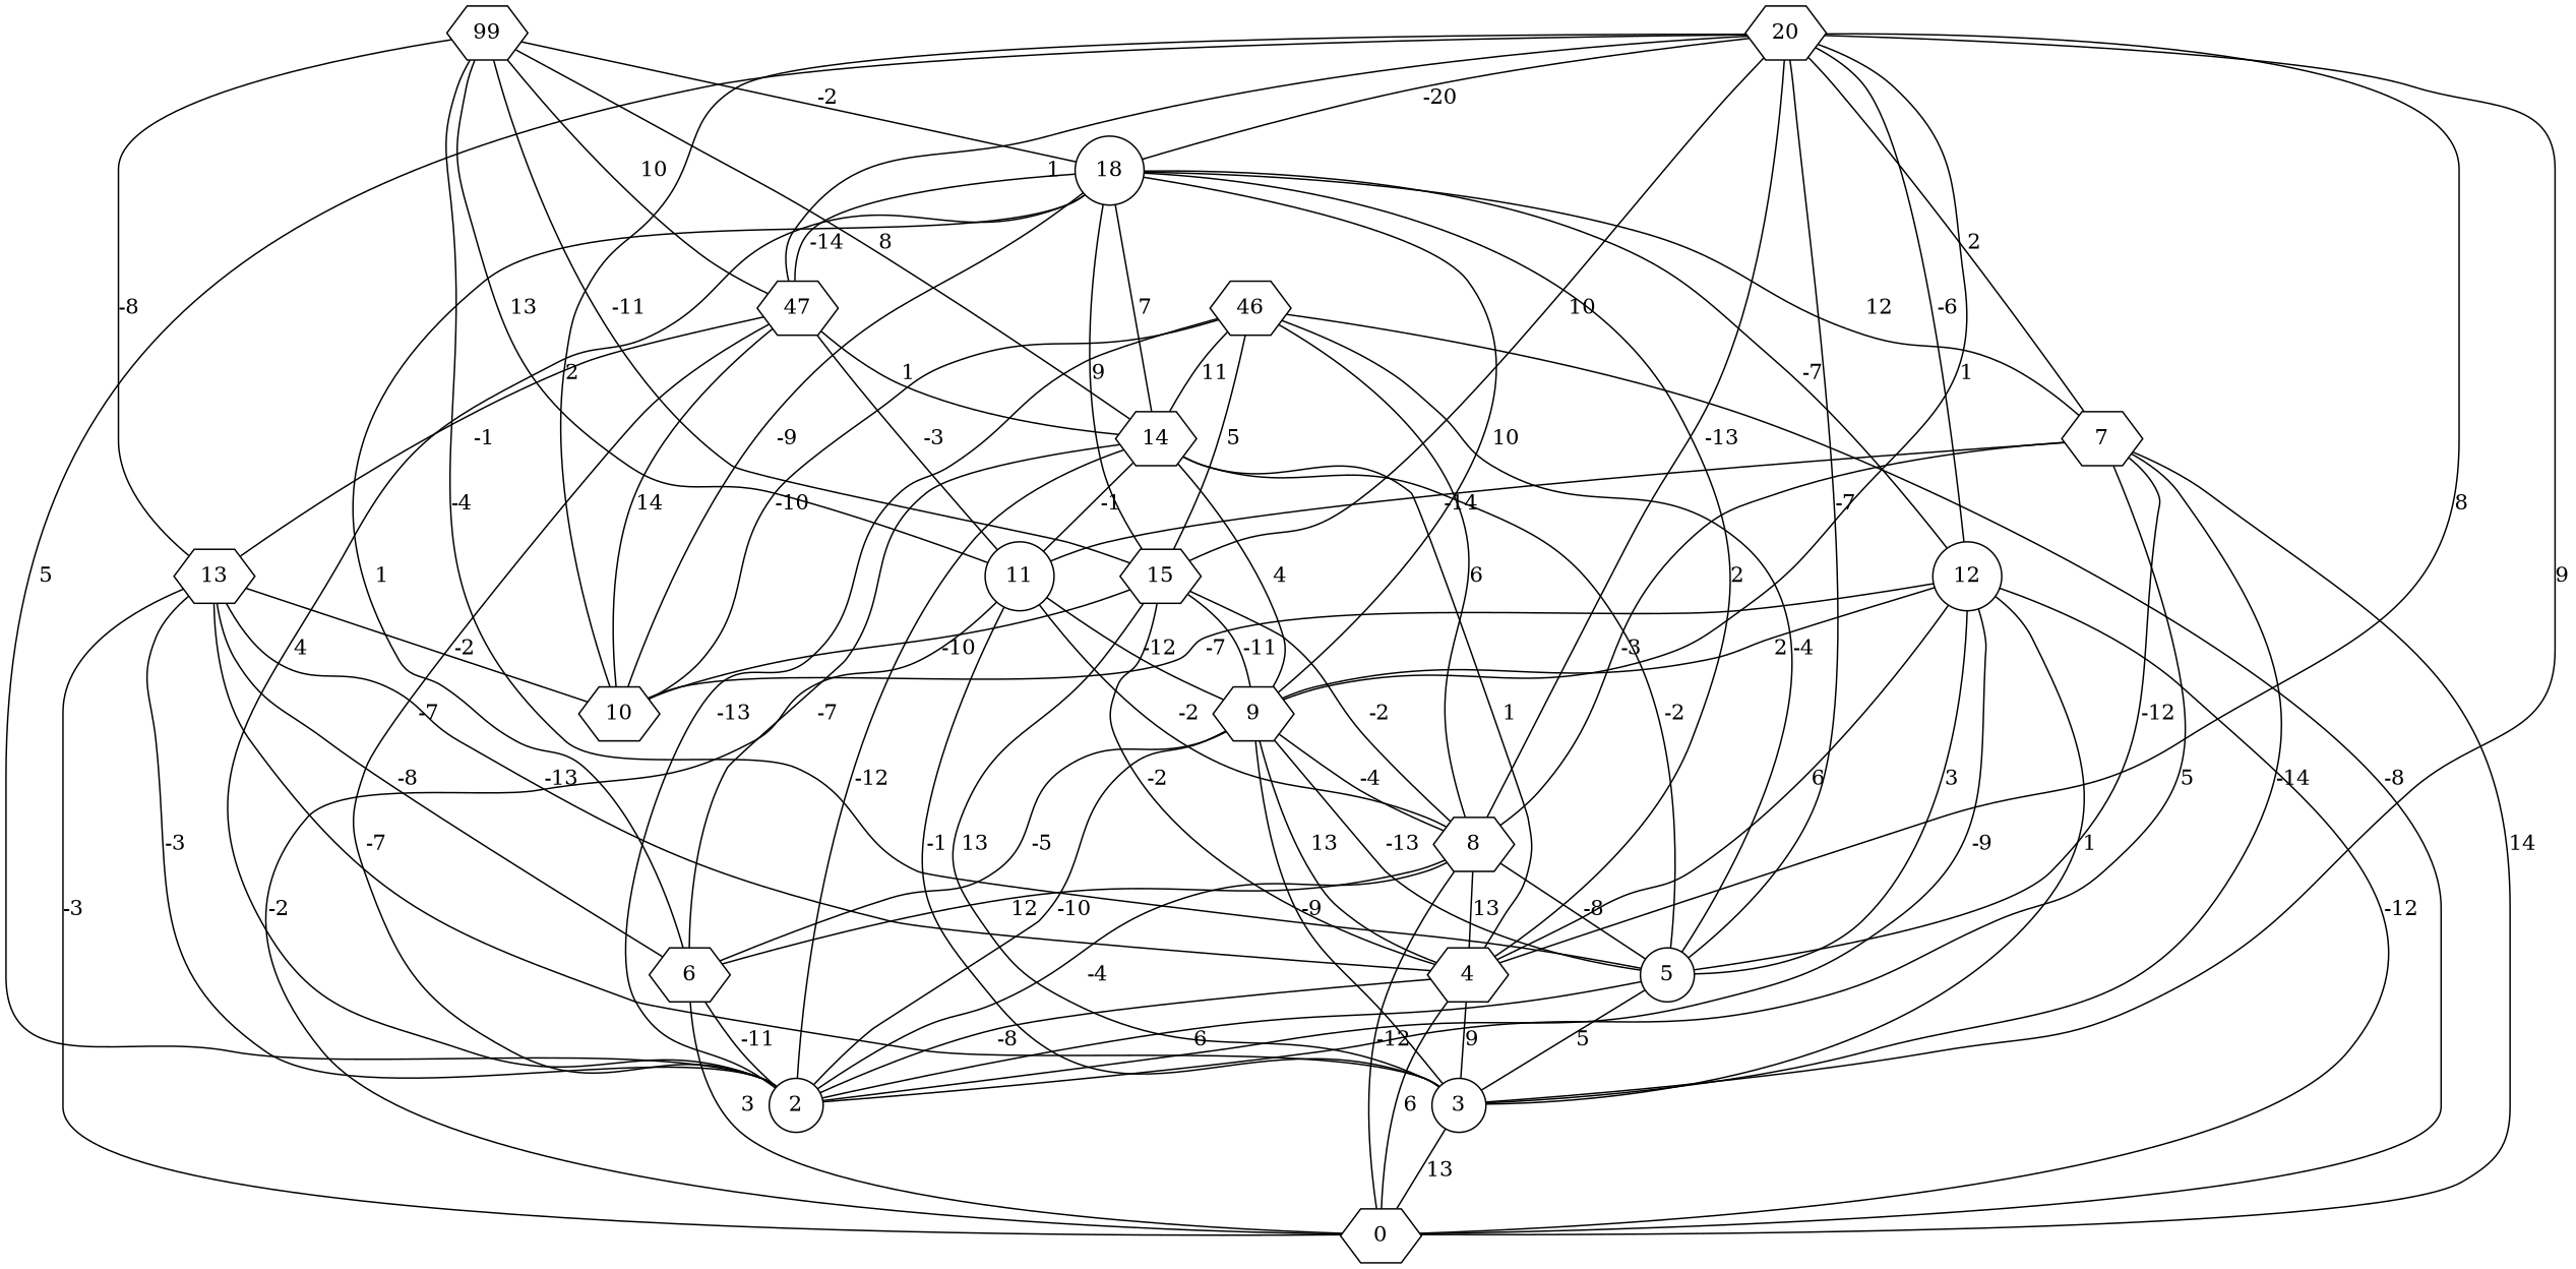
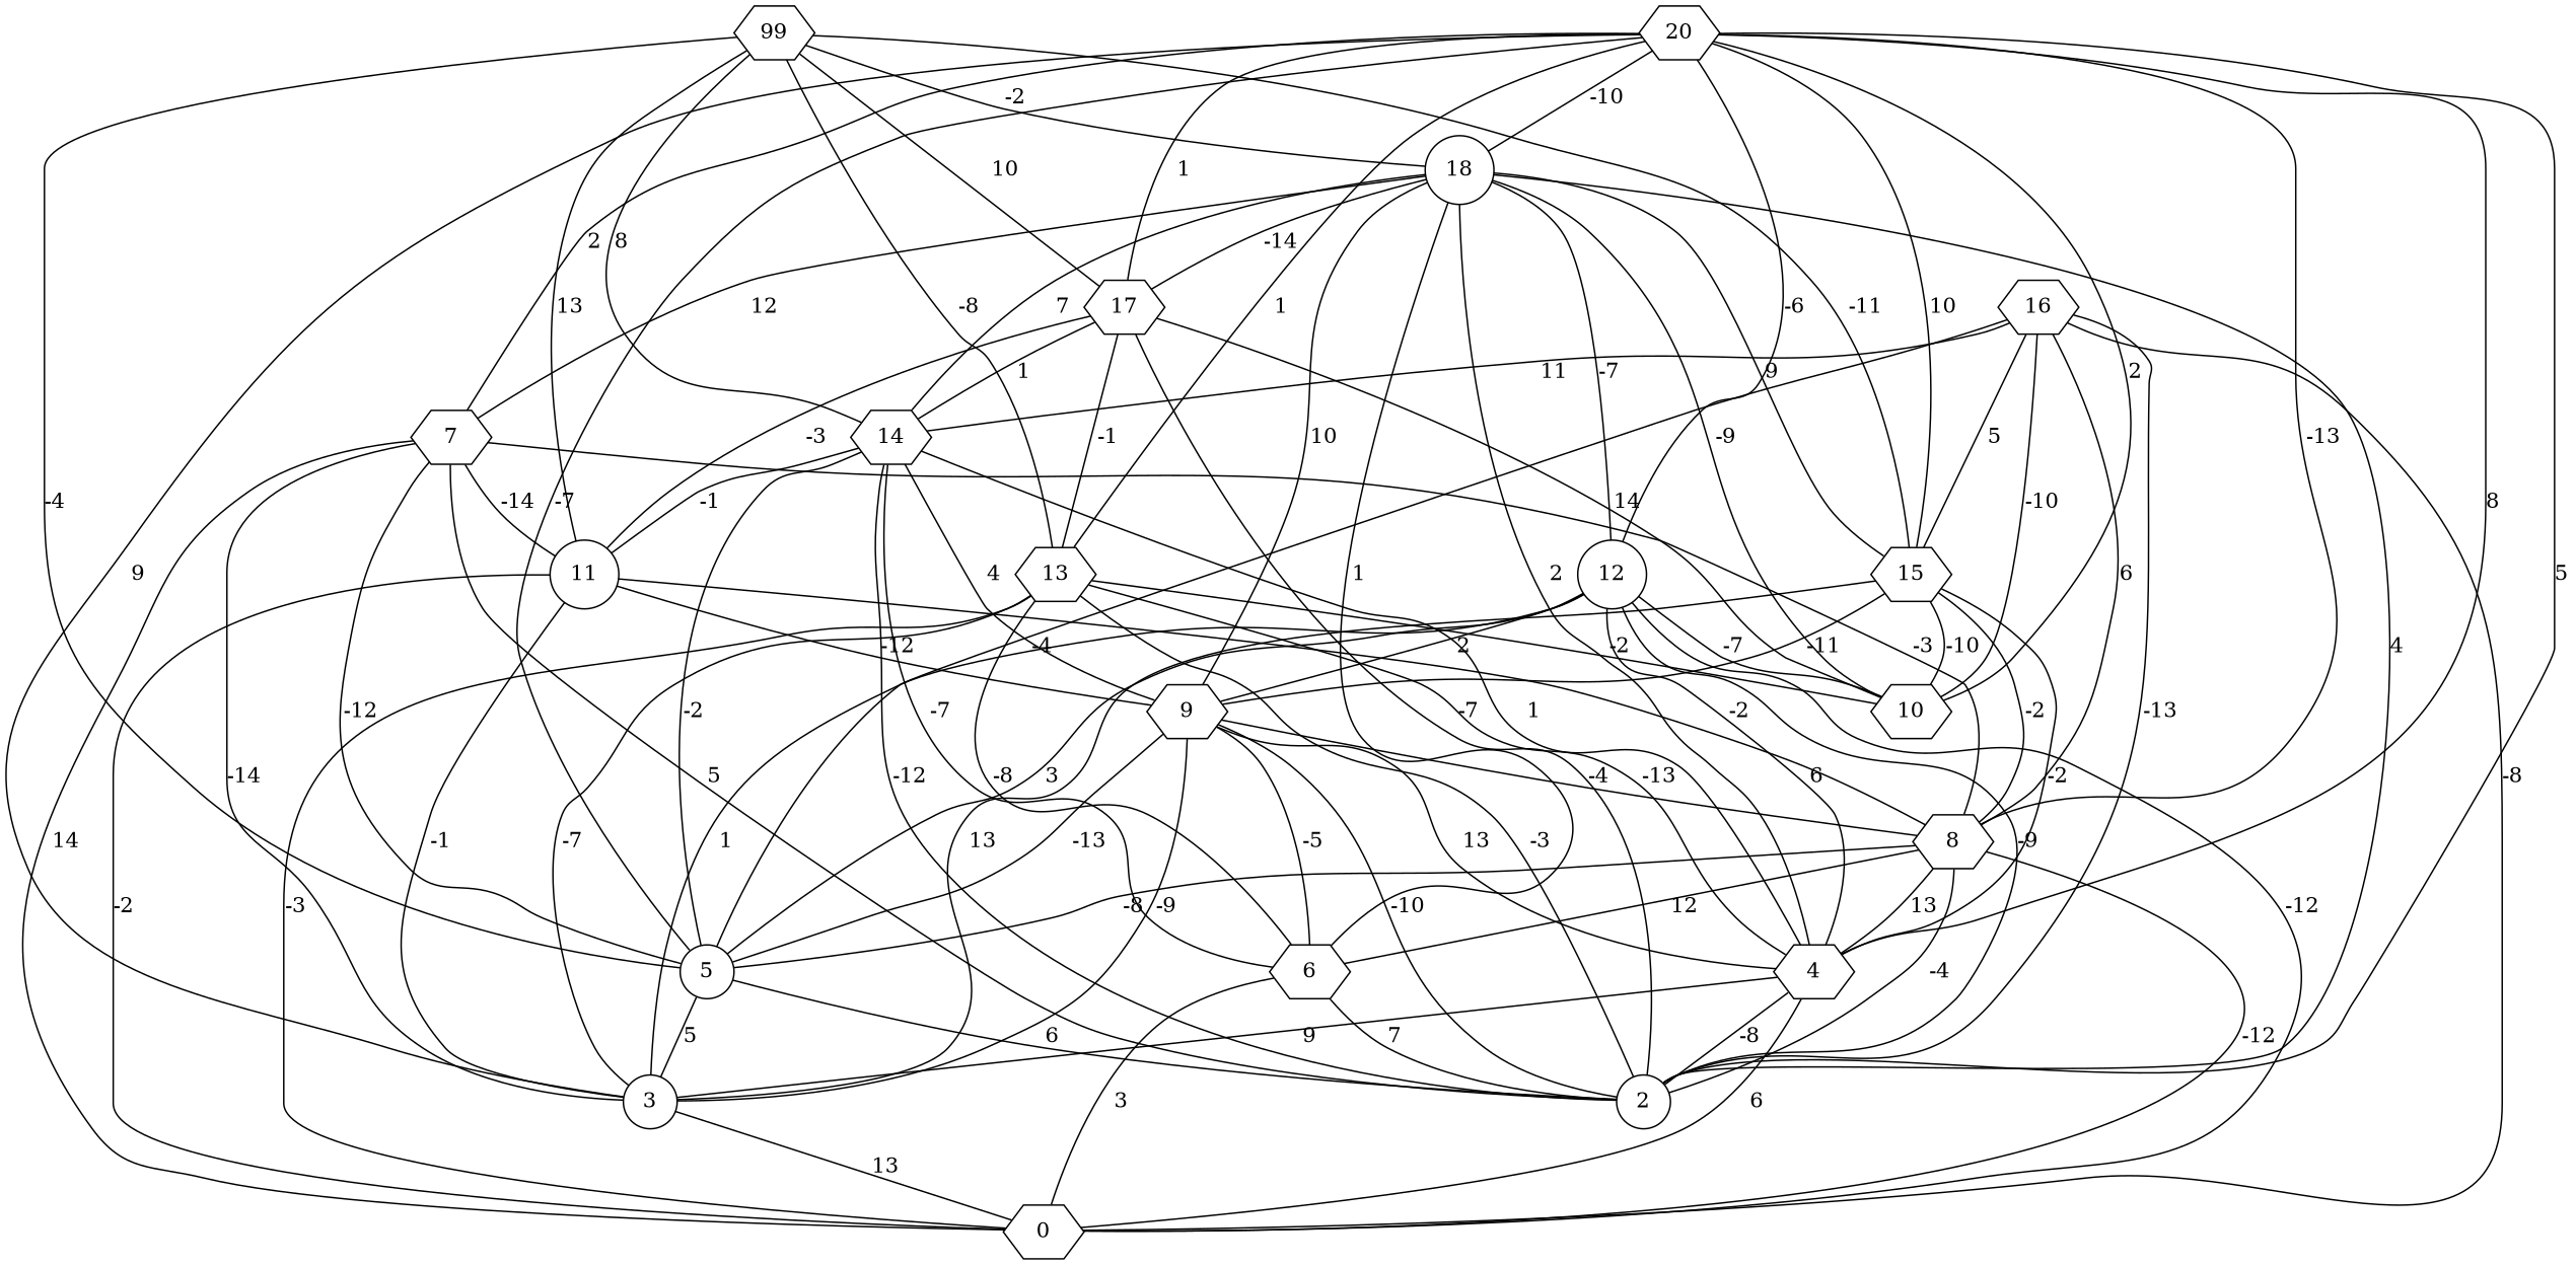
  graph {
    fontname="Helvetica,Arial,sans-serif"
    node [shape=hexagon]
    2 [shape=circle]
    20
    3 [shape=circle]
    4
    5 [shape=circle]
    7
    8
    10
    12 [shape=circle]
    13
    15
-   17 [label=47]
+   17
    18 [shape=circle]
    n14 [label=0]
    11 [shape=circle]
    6
    9
    14
    n19 [label=99]
-   16 [label=46]
+   16
    20 -- 2 [label=5]
    20 -- 3 [label=9]
    20 -- 4 [label=8]
    20 -- 5 [label=-7]
    20 -- 7 [label=2]
    20 -- 8 [label=-13]
    20 -- 10 [label=2]
    20 -- 12 [label=-6]
-   20 -- 9 [label=1]
+   20 -- 13 [label=1]
    20 -- 15 [label=10]
    20 -- 17 [label=1]
-   20 -- 18 [label=-20]
+   20 -- 18 [label=-10]
    3 -- n14 [label=13]
    4 -- 2 [label=-8]
    4 -- 3 [label=9]
    4 -- n14 [label=6]
    5 -- 2 [label=6]
    5 -- 3 [label=5]
    7 -- 2 [label=5]
    7 -- 3 [label=-14]
    7 -- 5 [label=-12]
    7 -- n14 [label=14]
    7 -- 11 [label=-14]
    8 -- 2 [label=-4]
    8 -- 4 [label=13]
    8 -- 5 [label=-8]
    8 -- 7 [label=-3]
    8 -- n14 [label=-12]
    8 -- 6 [label=12]
    12 -- 2 [label=-9]
    12 -- 3 [label=1]
    12 -- 4 [label=6]
    12 -- 5 [label=3]
    12 -- 10 [label=-7]
    12 -- n14 [label=-12]
    12 -- 9 [label=2]
    13 -- 2 [label=-3]
    13 -- 3 [label=-7]
    13 -- 4 [label=-13]
    13 -- 10 [label=-2]
    13 -- n14 [label=-3]
    13 -- 6 [label=-8]
    15 -- 3 [label=13]
    15 -- 4 [label=-2]
    15 -- 8 [label=-2]
    15 -- 10 [label=-10]
    15 -- 9 [label=-11]
    17 -- 2 [label=-7]
    17 -- 10 [label=14]
    17 -- 13 [label=-1]
    17 -- 11 [label=-3]
    17 -- 14 [label=1]
    18 -- 2 [label=4]
    18 -- 4 [label=2]
    18 -- 7 [label=12]
    18 -- 10 [label=-9]
    18 -- 12 [label=-7]
    18 -- 15 [label=9]
    18 -- 17 [label=-14]
    18 -- 6 [label=1]
    18 -- 9 [label=10]
    18 -- 14 [label=7]
    11 -- 3 [label=-1]
    11 -- 8 [label=-2]
    11 -- n14 [label=-2]
    11 -- 9 [label=-12]
-   6 -- 2 [label=-11]
+   6 -- 2 [label=7]
    6 -- n14 [label=3]
    9 -- 2 [label=-10]
    9 -- 3 [label=-9]
    9 -- 4 [label=13]
    9 -- 5 [label=-13]
    9 -- 8 [label=-4]
    9 -- 6 [label=-5]
    14 -- 2 [label=-12]
    14 -- 4 [label=1]
    14 -- 5 [label=-2]
    14 -- 11 [label=-1]
    14 -- 6 [label=-7]
    14 -- 9 [label=4]
    n19 -- 5 [label=-4]
    n19 -- 13 [label=-8]
    n19 -- 15 [label=-11]
    n19 -- 17 [label=10]
    n19 -- 18 [label=-2]
    n19 -- 11 [label=13]
    n19 -- 14 [label=8]
    16 -- 2 [label=-13]
    16 -- 5 [label=-4]
    16 -- 8 [label=6]
    16 -- 10 [label=-10]
    16 -- 15 [label=5]
    16 -- n14 [label=-8]
    16 -- 14 [label=11]
  }
